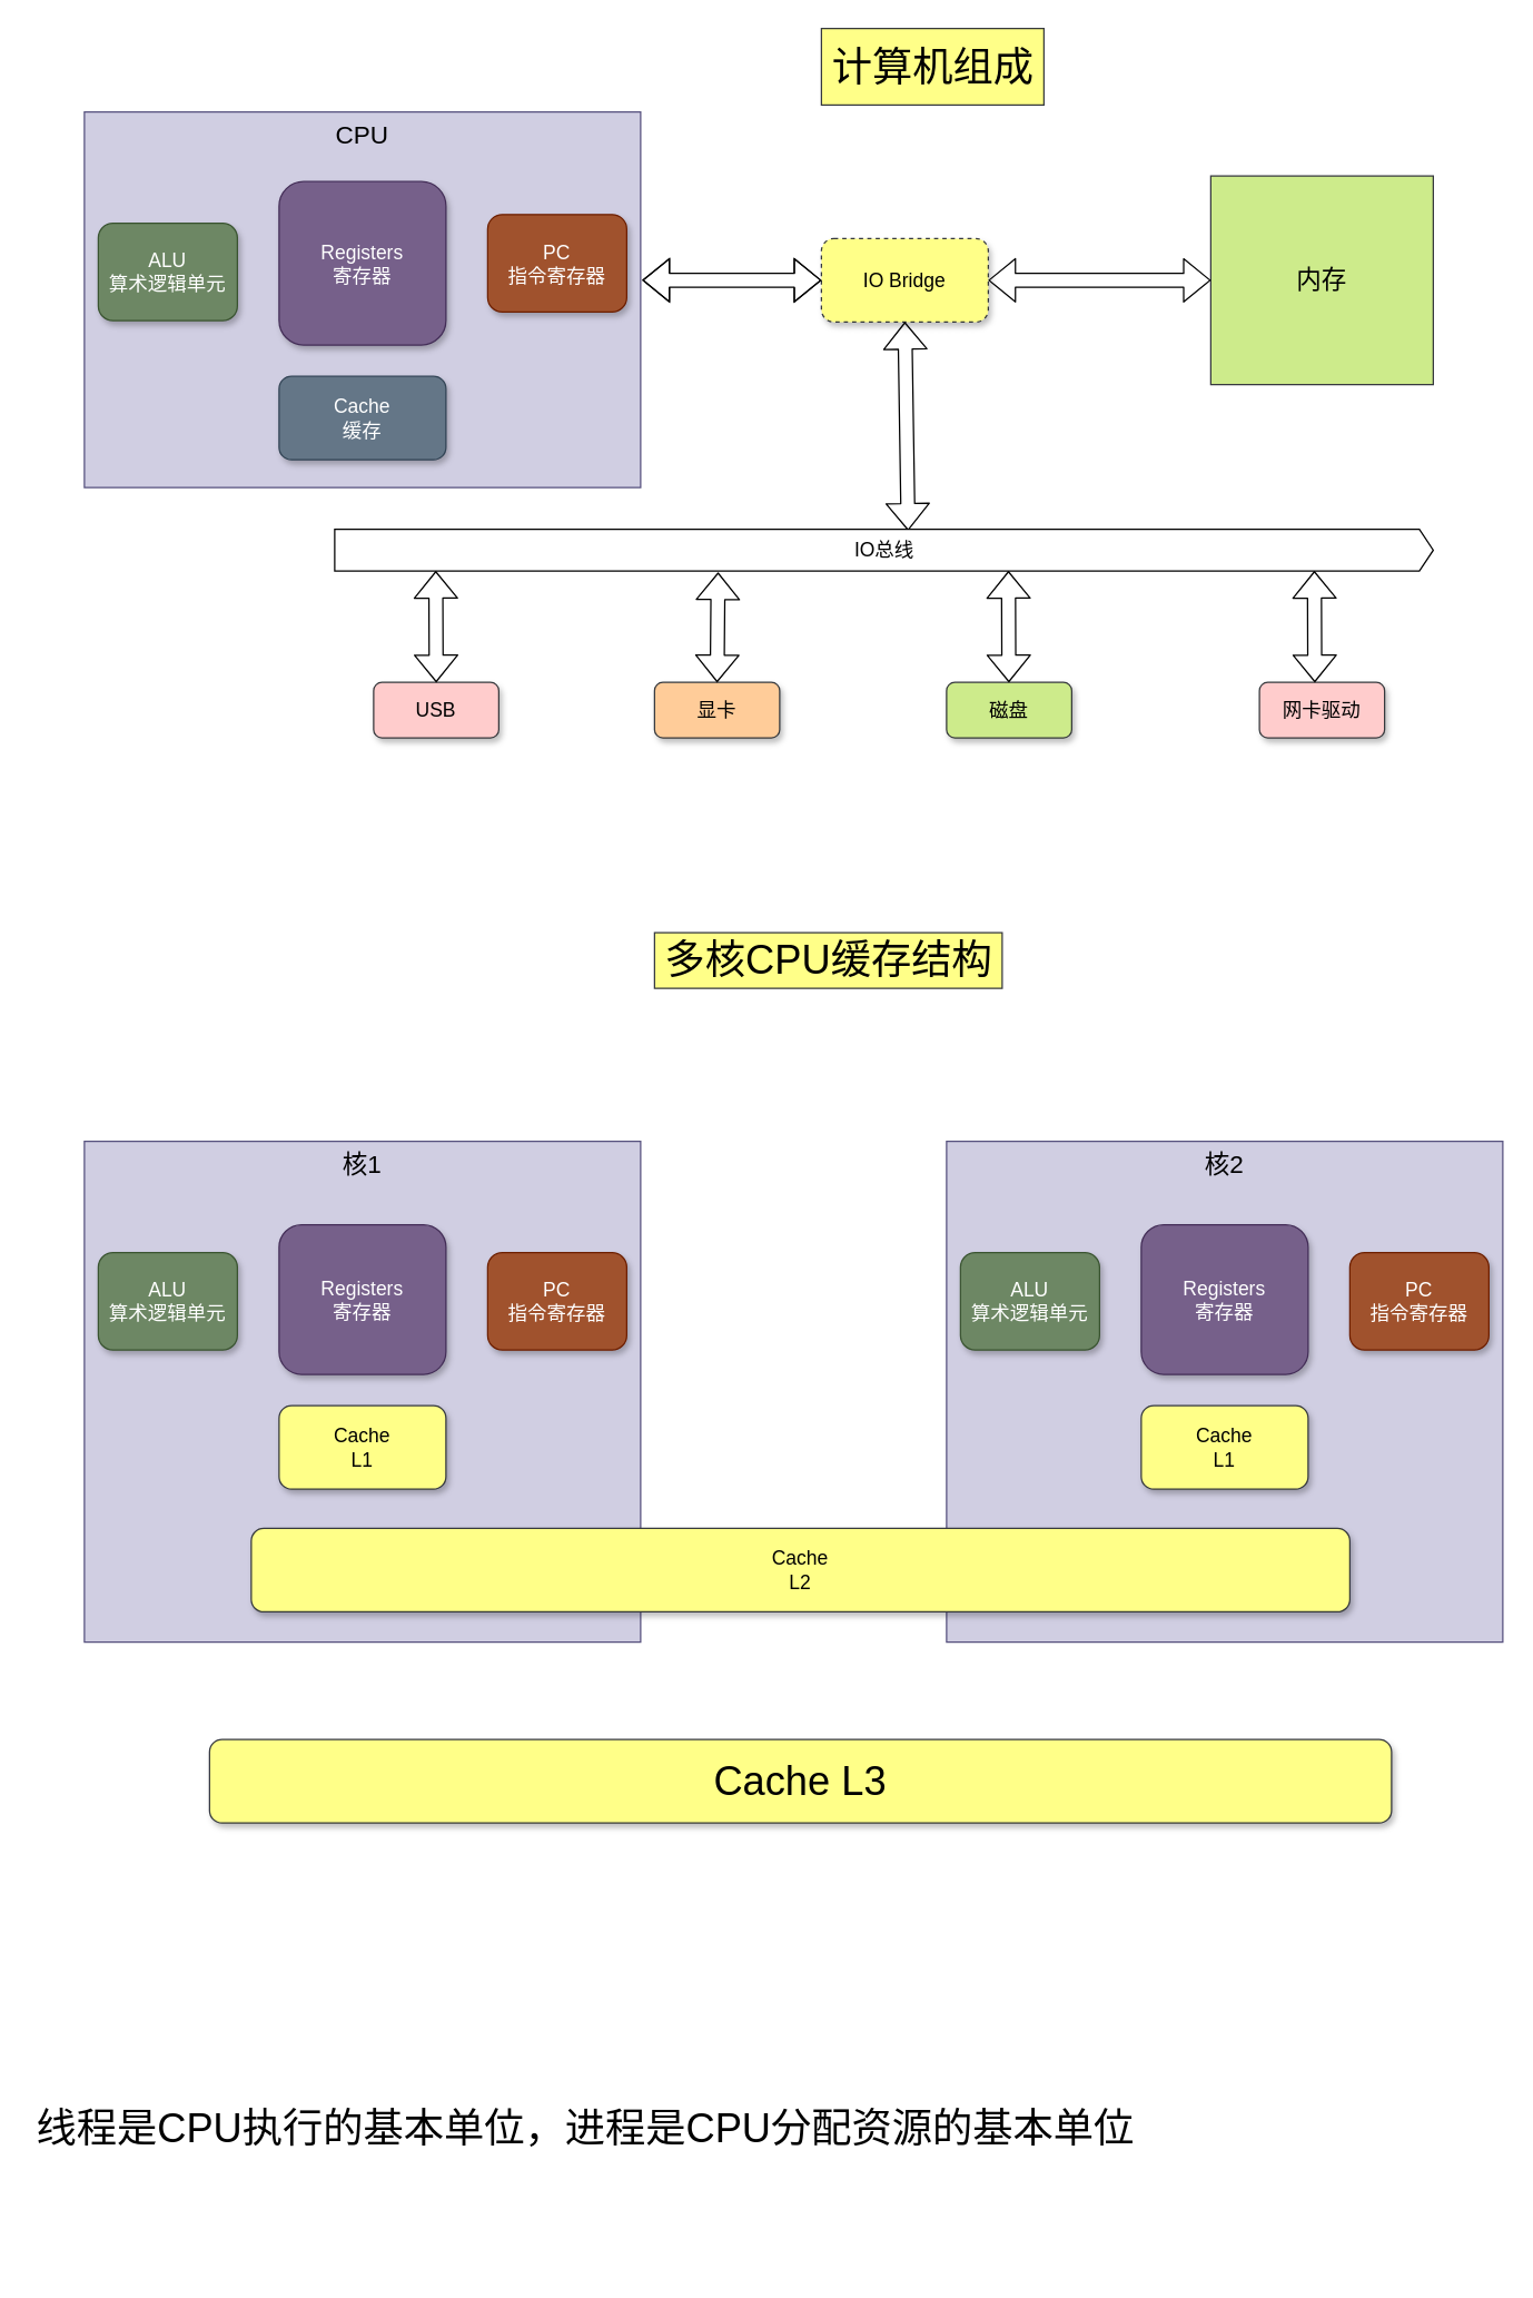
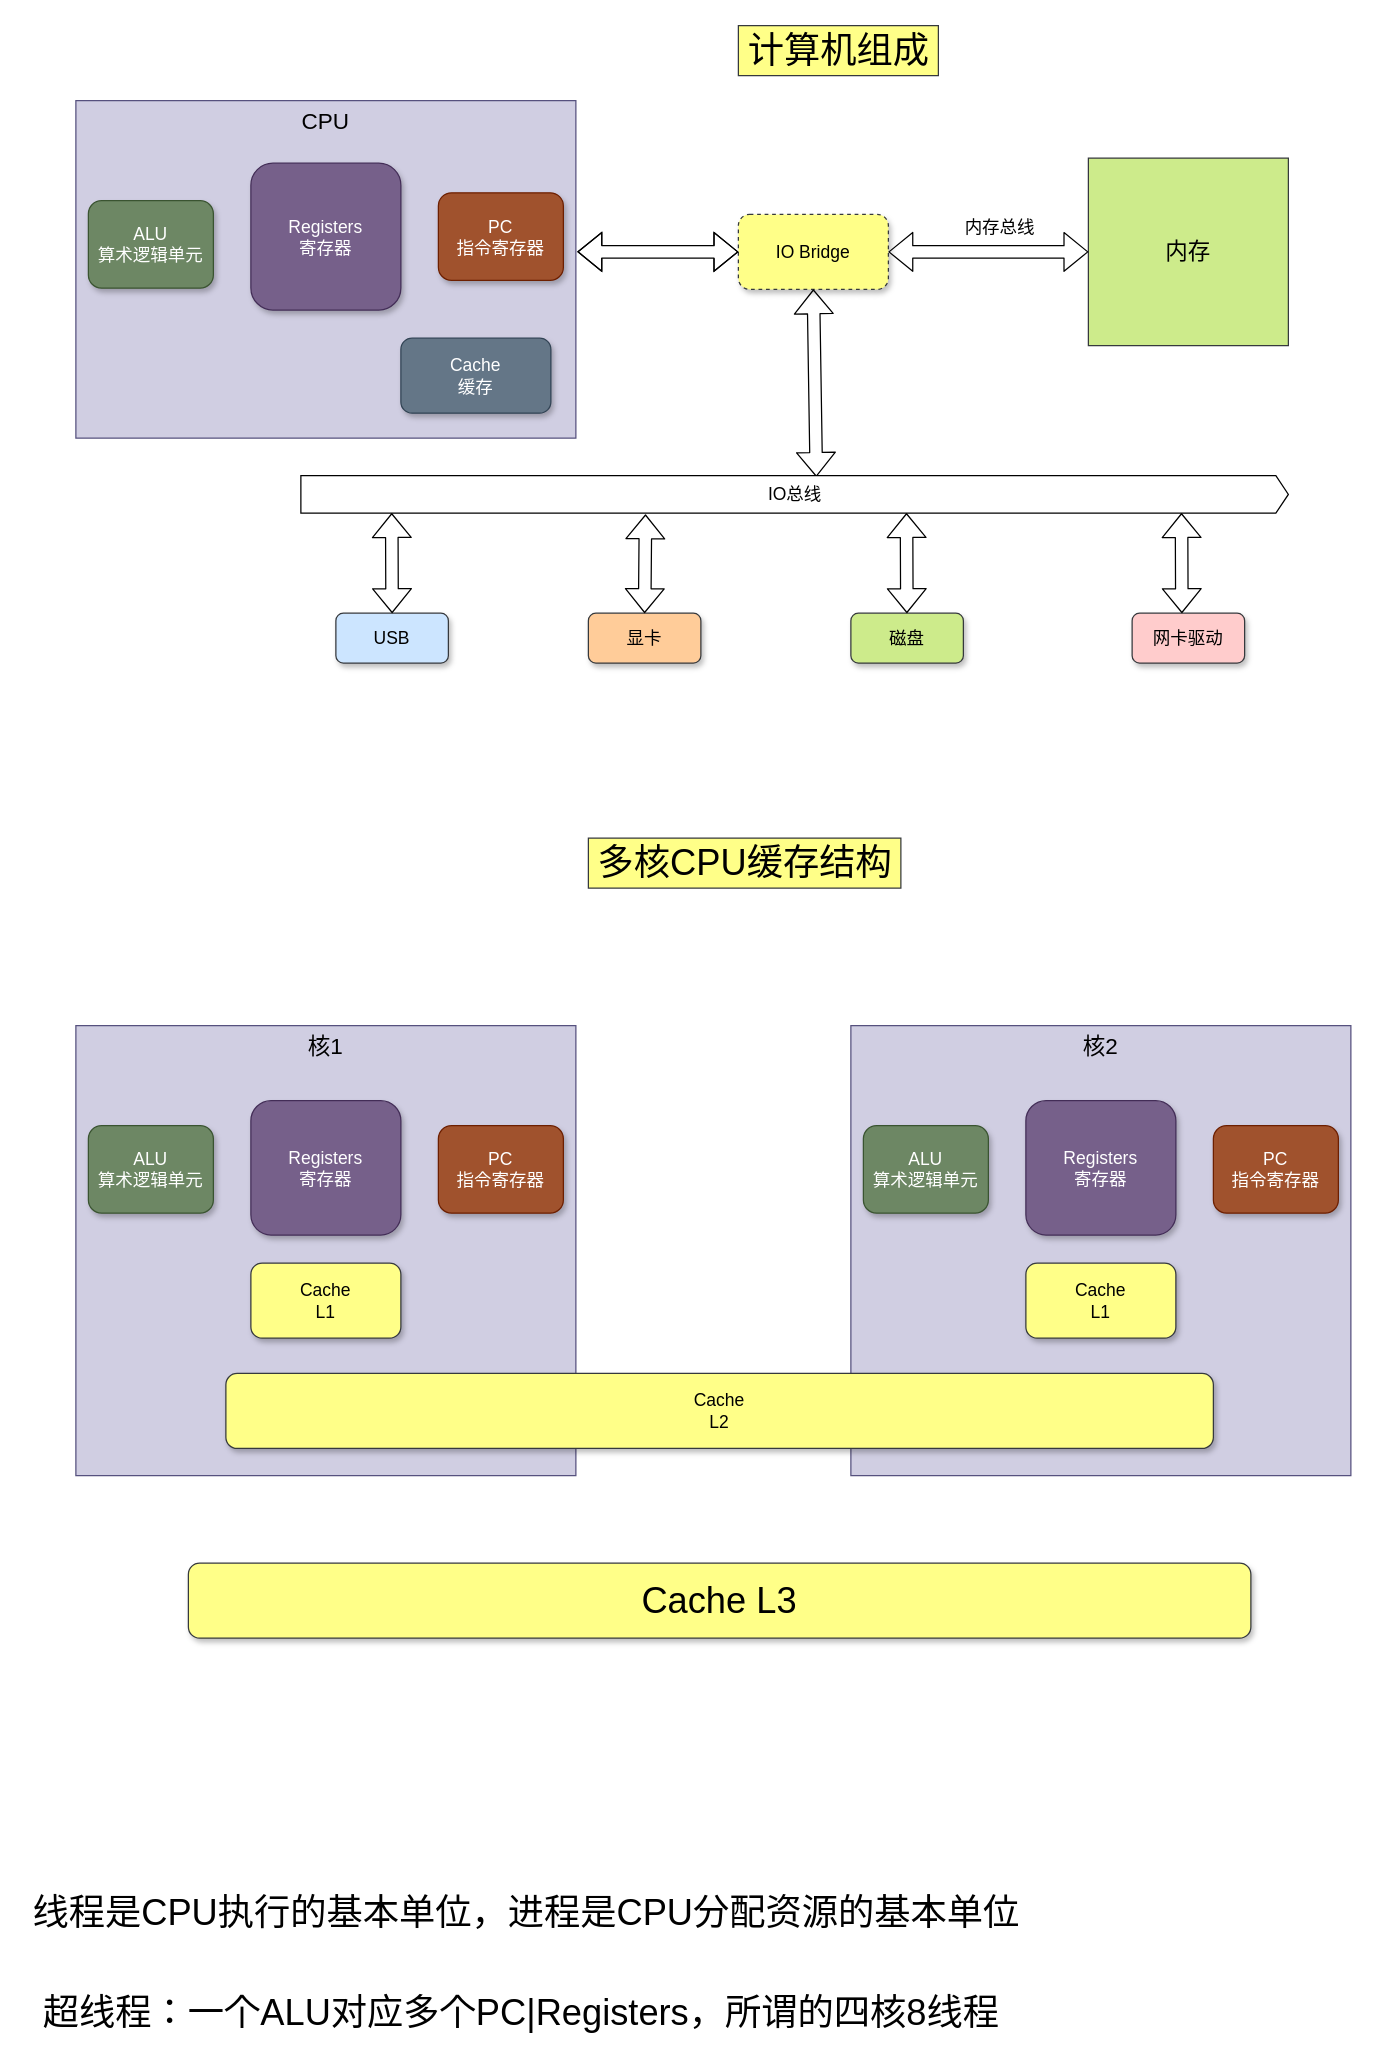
  <mxCell id="0" />
  <mxCell id="1" parent="0" />
  <mxCell id="2" value="核2" style="rounded=0;whiteSpace=wrap;html=1;fontSize=18;verticalAlign=top;fillColor=#d0cee2;strokeColor=#56517e;" vertex="1" parent="1"><mxGeometry x="680" y="820" width="400" height="360" as="geometry" /></mxCell>
  <mxCell id="3" value="CPU" style="rounded=0;whiteSpace=wrap;html=1;fontSize=18;verticalAlign=top;fillColor=#d0cee2;strokeColor=#56517e;" vertex="1" parent="1"><mxGeometry x="60" y="80" width="400" height="270" as="geometry" /></mxCell>
  <mxCell id="4" value="内存" style="rounded=0;whiteSpace=wrap;html=1;verticalAlign=middle;fontSize=18;fillColor=#cdeb8b;strokeColor=#36393d;" vertex="1" parent="1"><mxGeometry x="870" y="126" width="160" height="150" as="geometry" /></mxCell>
  <mxCell id="5" value="ALU&lt;br style=&quot;font-size: 14px;&quot;&gt;算术逻辑单元" style="rounded=1;whiteSpace=wrap;html=1;fontSize=14;shadow=1;fillColor=#6d8764;strokeColor=#3A5431;fontColor=#ffffff;" vertex="1" parent="1"><mxGeometry x="70" y="160" width="100" height="70" as="geometry" /></mxCell>
  <mxCell id="6" value="Registers&lt;br&gt;寄存器" style="rounded=1;whiteSpace=wrap;html=1;shadow=1;fontSize=14;fillColor=#76608a;strokeColor=#432D57;fontColor=#ffffff;" vertex="1" parent="1"><mxGeometry x="200" y="130" width="120" height="117.5" as="geometry" /></mxCell>
- <mxCell id="7" value="Cache&lt;br&gt;缓存" style="rounded=1;whiteSpace=wrap;html=1;shadow=1;fontSize=14;fillColor=#647687;strokeColor=#314354;fontColor=#ffffff;" vertex="1" parent="1"><mxGeometry x="200" y="270" width="120" height="60" as="geometry" /></mxCell>
+ <mxCell id="7" value="Cache&lt;br&gt;缓存" style="rounded=1;whiteSpace=wrap;html=1;shadow=1;fontSize=14;fillColor=#647687;strokeColor=#314354;fontColor=#ffffff;" vertex="1" parent="1"><mxGeometry x="320" y="270" width="120" height="60" as="geometry" /></mxCell>
  <mxCell id="8" value="PC&lt;br&gt;指令寄存器" style="rounded=1;whiteSpace=wrap;html=1;shadow=1;fontSize=14;fillColor=#a0522d;strokeColor=#6D1F00;fontColor=#ffffff;" vertex="1" parent="1"><mxGeometry x="350" y="153.75" width="100" height="70" as="geometry" /></mxCell>
  <mxCell id="9" value="IO Bridge" style="rounded=1;whiteSpace=wrap;html=1;shadow=1;fontSize=14;fillColor=#ffff88;strokeColor=#36393d;dashed=1;" vertex="1" parent="1"><mxGeometry x="590" y="171" width="120" height="60" as="geometry" /></mxCell>
  <mxCell id="10" value="" style="shape=flexArrow;endArrow=classic;startArrow=classic;html=1;fontSize=14;exitX=1.003;exitY=0.448;exitDx=0;exitDy=0;exitPerimeter=0;entryX=0;entryY=0.5;entryDx=0;entryDy=0;" edge="1" parent="1" source="3" target="9"><mxGeometry width="50" height="50" relative="1" as="geometry"><mxPoint x="530" y="360" as="sourcePoint" /><mxPoint x="580" y="310" as="targetPoint" /><Array as="points"><mxPoint x="520" y="201" /></Array></mxGeometry></mxCell>
  <mxCell id="11" value="" style="shape=flexArrow;endArrow=classic;startArrow=classic;html=1;fontSize=14;exitX=1;exitY=0.5;exitDx=0;exitDy=0;entryX=0;entryY=0.5;entryDx=0;entryDy=0;" edge="1" parent="1" source="9" target="4"><mxGeometry width="50" height="50" relative="1" as="geometry"><mxPoint x="730" y="340" as="sourcePoint" /><mxPoint x="780" y="290" as="targetPoint" /></mxGeometry></mxCell>
+ <mxCell id="12" value="内存总线" style="text;html=1;align=center;verticalAlign=middle;resizable=0;points=[];autosize=1;fontSize=14;" vertex="1" parent="1"><mxGeometry x="764" y="171" width="70" height="20" as="geometry" /></mxCell>
  <mxCell id="13" value="" style="shape=flexArrow;endArrow=classic;startArrow=classic;html=1;fontSize=14;entryX=0.5;entryY=1;entryDx=0;entryDy=0;exitX=0.522;exitY=0.033;exitDx=0;exitDy=0;exitPerimeter=0;" edge="1" parent="1" source="14" target="9"><mxGeometry width="50" height="50" relative="1" as="geometry"><mxPoint x="650" y="420" as="sourcePoint" /><mxPoint x="670" y="280" as="targetPoint" /></mxGeometry></mxCell>
  <mxCell id="14" value="IO总线" style="html=1;shadow=0;dashed=0;align=center;verticalAlign=middle;shape=mxgraph.arrows2.arrow;dy=0;dx=10;notch=0;fontSize=14;" vertex="1" parent="1"><mxGeometry x="240" y="380" width="790" height="30" as="geometry" /></mxCell>
- <mxCell id="15" value="USB" style="rounded=1;whiteSpace=wrap;html=1;shadow=1;fontSize=14;fillColor=#ffcccc;strokeColor=#36393d;" vertex="1" parent="1"><mxGeometry x="268" y="490" width="90" height="40" as="geometry" /></mxCell>
+ <mxCell id="15" value="USB" style="rounded=1;whiteSpace=wrap;html=1;shadow=1;fontSize=14;fillColor=#cce5ff;strokeColor=#36393d;" vertex="1" parent="1"><mxGeometry x="268" y="490" width="90" height="40" as="geometry" /></mxCell>
  <mxCell id="16" value="显卡" style="rounded=1;whiteSpace=wrap;html=1;shadow=1;fontSize=14;fillColor=#ffcc99;strokeColor=#36393d;" vertex="1" parent="1"><mxGeometry x="470" y="490" width="90" height="40" as="geometry" /></mxCell>
  <mxCell id="17" value="磁盘" style="rounded=1;whiteSpace=wrap;html=1;shadow=1;fontSize=14;fillColor=#cdeb8b;strokeColor=#36393d;" vertex="1" parent="1"><mxGeometry x="680" y="490" width="90" height="40" as="geometry" /></mxCell>
  <mxCell id="18" value="网卡驱动" style="rounded=1;whiteSpace=wrap;html=1;shadow=1;fontSize=14;fillColor=#ffcccc;strokeColor=#36393d;" vertex="1" parent="1"><mxGeometry x="905" y="490" width="90" height="40" as="geometry" /></mxCell>
  <mxCell id="19" value="" style="shape=flexArrow;endArrow=classic;startArrow=classic;html=1;fontSize=14;exitX=0.5;exitY=0;exitDx=0;exitDy=0;entryX=0.092;entryY=1;entryDx=0;entryDy=0;entryPerimeter=0;" edge="1" parent="1" source="15" target="14"><mxGeometry width="50" height="50" relative="1" as="geometry"><mxPoint x="320" y="480" as="sourcePoint" /><mxPoint x="370" y="430" as="targetPoint" /></mxGeometry></mxCell>
  <mxCell id="20" value="" style="shape=flexArrow;endArrow=classic;startArrow=classic;html=1;fontSize=14;exitX=0.5;exitY=0;exitDx=0;exitDy=0;entryX=0.349;entryY=1.033;entryDx=0;entryDy=0;entryPerimeter=0;" edge="1" parent="1" source="16" target="14"><mxGeometry width="50" height="50" relative="1" as="geometry"><mxPoint x="524.82" y="490" as="sourcePoint" /><mxPoint x="525" y="410" as="targetPoint" /></mxGeometry></mxCell>
  <mxCell id="21" value="" style="shape=flexArrow;endArrow=classic;startArrow=classic;html=1;fontSize=14;exitX=0.5;exitY=0;exitDx=0;exitDy=0;entryX=0.092;entryY=1;entryDx=0;entryDy=0;entryPerimeter=0;" edge="1" parent="1"><mxGeometry width="50" height="50" relative="1" as="geometry"><mxPoint x="724.82" y="490" as="sourcePoint" /><mxPoint x="724.5" y="410" as="targetPoint" /></mxGeometry></mxCell>
  <mxCell id="22" value="" style="shape=flexArrow;endArrow=classic;startArrow=classic;html=1;fontSize=14;exitX=0.5;exitY=0;exitDx=0;exitDy=0;entryX=0.092;entryY=1;entryDx=0;entryDy=0;entryPerimeter=0;" edge="1" parent="1"><mxGeometry width="50" height="50" relative="1" as="geometry"><mxPoint x="944.82" y="490" as="sourcePoint" /><mxPoint x="944.5" y="410" as="targetPoint" /></mxGeometry></mxCell>
  <mxCell id="23" value="核1" style="rounded=0;whiteSpace=wrap;html=1;fontSize=18;verticalAlign=top;fillColor=#d0cee2;strokeColor=#56517e;" vertex="1" parent="1"><mxGeometry x="60" y="820" width="400" height="360" as="geometry" /></mxCell>
  <mxCell id="24" value="ALU&lt;br style=&quot;font-size: 14px;&quot;&gt;算术逻辑单元" style="rounded=1;whiteSpace=wrap;html=1;fontSize=14;shadow=1;fillColor=#6d8764;strokeColor=#3A5431;fontColor=#ffffff;" vertex="1" parent="1"><mxGeometry x="70" y="900" width="100" height="70" as="geometry" /></mxCell>
  <mxCell id="25" value="Registers&lt;br&gt;寄存器" style="rounded=1;whiteSpace=wrap;html=1;shadow=1;fontSize=14;fillColor=#76608a;strokeColor=#432D57;fontColor=#ffffff;" vertex="1" parent="1"><mxGeometry x="200" y="880" width="120" height="107.5" as="geometry" /></mxCell>
  <mxCell id="26" value="Cache&lt;br&gt;L1" style="rounded=1;whiteSpace=wrap;html=1;shadow=1;fontSize=14;fillColor=#ffff88;strokeColor=#36393d;" vertex="1" parent="1"><mxGeometry x="200" y="1010" width="120" height="60" as="geometry" /></mxCell>
  <mxCell id="27" value="PC&lt;br&gt;指令寄存器" style="rounded=1;whiteSpace=wrap;html=1;shadow=1;fontSize=14;fillColor=#a0522d;strokeColor=#6D1F00;fontColor=#ffffff;" vertex="1" parent="1"><mxGeometry x="350" y="900" width="100" height="70" as="geometry" /></mxCell>
  <mxCell id="28" value="多核CPU缓存结构" style="text;html=1;align=center;verticalAlign=middle;resizable=0;points=[];autosize=1;fontSize=29;fillColor=#ffff88;strokeColor=#36393d;" vertex="1" parent="1"><mxGeometry x="470" y="670" width="250" height="40" as="geometry" /></mxCell>
- <mxCell id="29" value="计算机组成" style="text;html=1;align=center;verticalAlign=middle;resizable=0;points=[];autosize=1;fontSize=29;fillColor=#ffff88;strokeColor=#36393d;" vertex="1" parent="1"><mxGeometry x="590" y="20" width="160" height="55" as="geometry" /></mxCell>
+ <mxCell id="29" value="计算机组成" style="text;html=1;align=center;verticalAlign=middle;resizable=0;points=[];autosize=1;fontSize=29;fillColor=#ffff88;strokeColor=#36393d;" vertex="1" parent="1"><mxGeometry x="590" y="20" width="160" height="40" as="geometry" /></mxCell>
  <mxCell id="30" value="Cache&lt;br&gt;L2" style="rounded=1;whiteSpace=wrap;html=1;shadow=1;fontSize=14;fillColor=#ffff88;strokeColor=#36393d;" vertex="1" parent="1"><mxGeometry x="180" y="1098.29" width="790" height="60" as="geometry" /></mxCell>
  <mxCell id="31" value="ALU&lt;br style=&quot;font-size: 14px;&quot;&gt;算术逻辑单元" style="rounded=1;whiteSpace=wrap;html=1;fontSize=14;shadow=1;fillColor=#6d8764;strokeColor=#3A5431;fontColor=#ffffff;" vertex="1" parent="1"><mxGeometry x="690" y="900" width="100" height="70" as="geometry" /></mxCell>
  <mxCell id="32" value="Registers&lt;br&gt;寄存器" style="rounded=1;whiteSpace=wrap;html=1;shadow=1;fontSize=14;fillColor=#76608a;strokeColor=#432D57;fontColor=#ffffff;" vertex="1" parent="1"><mxGeometry x="820" y="880" width="120" height="107.5" as="geometry" /></mxCell>
  <mxCell id="33" value="Cache&lt;br&gt;L1" style="rounded=1;whiteSpace=wrap;html=1;shadow=1;fontSize=14;fillColor=#ffff88;strokeColor=#36393d;" vertex="1" parent="1"><mxGeometry x="820" y="1010" width="120" height="60" as="geometry" /></mxCell>
  <mxCell id="34" value="PC&lt;br&gt;指令寄存器" style="rounded=1;whiteSpace=wrap;html=1;shadow=1;fontSize=14;fillColor=#a0522d;strokeColor=#6D1F00;fontColor=#ffffff;" vertex="1" parent="1"><mxGeometry x="970" y="900" width="100" height="70" as="geometry" /></mxCell>
  <mxCell id="35" value="Cache L3" style="rounded=1;whiteSpace=wrap;html=1;shadow=1;fontSize=29;fillColor=#ffff88;strokeColor=#36393d;" vertex="1" parent="1"><mxGeometry x="150" y="1250" width="850" height="60" as="geometry" /></mxCell>
  <mxCell id="36" value="线程是CPU执行的基本单位，进程是CPU分配资源的基本单位" style="text;html=1;align=center;verticalAlign=middle;resizable=0;points=[];autosize=1;fontSize=29;" vertex="1" parent="1"><mxGeometry x="20" y="1510" width="800" height="40" as="geometry" /></mxCell>
+ <mxCell id="37" value="超线程：一个ALU对应多个PC|Registers，所谓的四核8线程" style="text;html=1;align=center;verticalAlign=middle;resizable=0;points=[];autosize=1;fontSize=29;" vertex="1" parent="1"><mxGeometry x="26" y="1590" width="780" height="40" as="geometry" /></mxCell>
